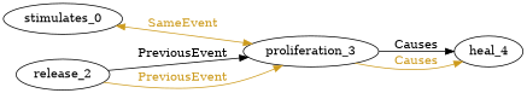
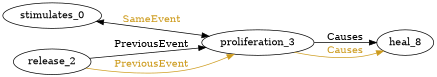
  digraph {
    rankdir=LR
    edge [color=goldenrod3 fontcolor=goldenrod3]
    n1 [label=stimulates_0]
    n2 [label=proliferation_3]
-   n3 [label=heal_4]
+   n3 [label=heal_8]
    n4 [label=release_2]
-   n1 -> n2 [dir=both label=SameEvent]
+   n1 -> n2 [color=Black dir=both label=SameEvent]
    n2 -> n3 [color=Black fontcolor=black label=Causes]
    n2 -> n3 [label=Causes]
    n4 -> n2 [color=Black fontcolor=black label=PreviousEvent]
    n4 -> n2 [label=PreviousEvent]
  }
